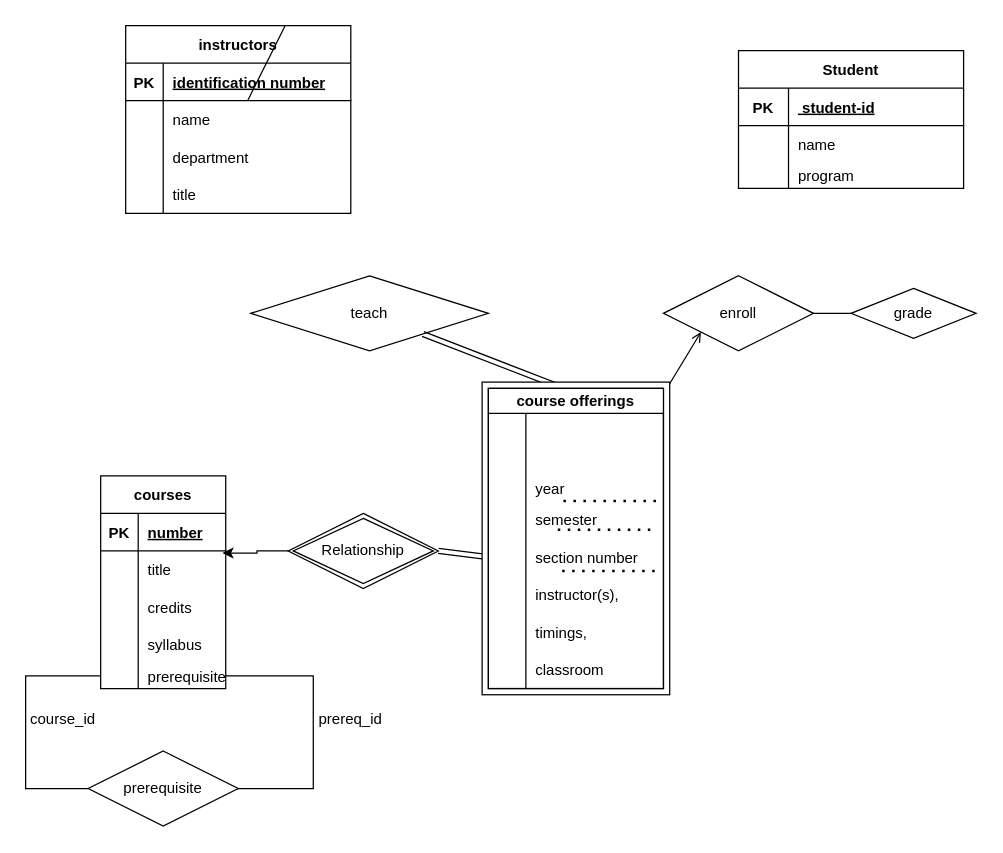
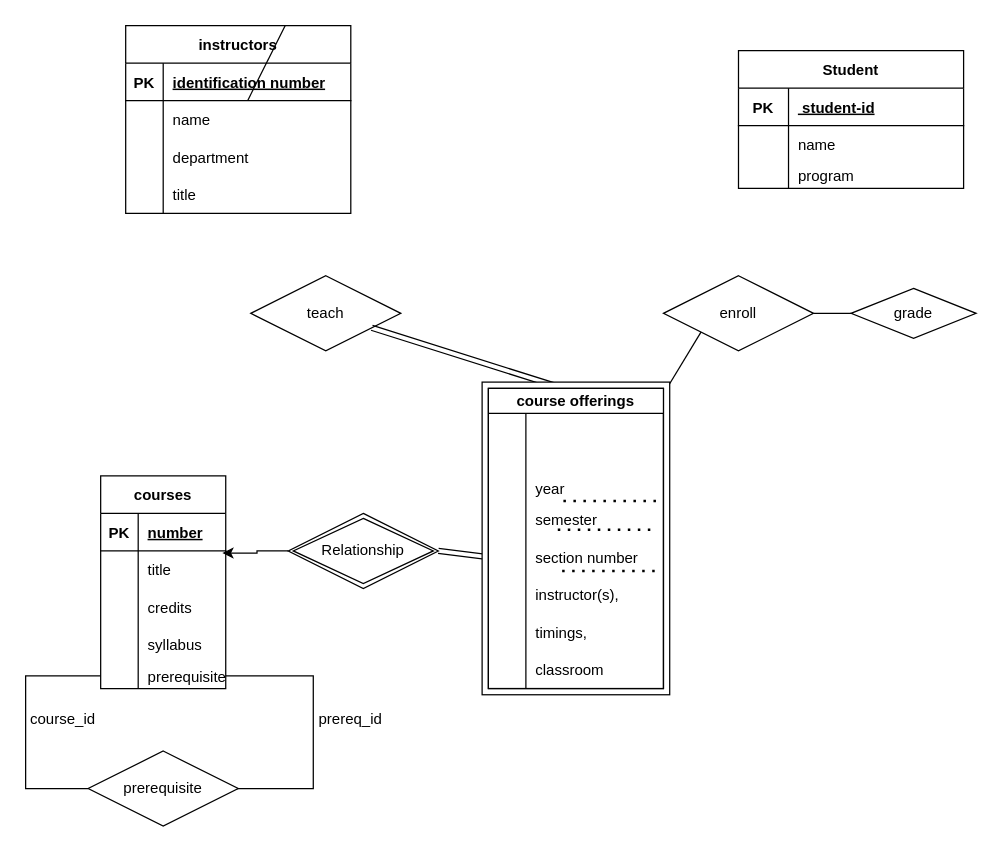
  <mxCell id="0" />
  <mxCell id="1" parent="0" />
  <mxCell id="2" value="Student" style="shape=table;startSize=30;container=1;collapsible=1;childLayout=tableLayout;fixedRows=1;rowLines=0;fontStyle=1;align=center;resizeLast=1;" parent="1" vertex="1"><mxGeometry x="590" y="40" width="180" height="110" as="geometry" /></mxCell>
  <mxCell id="3" value="" style="shape=tableRow;horizontal=0;startSize=0;swimlaneHead=0;swimlaneBody=0;fillColor=none;collapsible=0;dropTarget=0;points=[[0,0.5],[1,0.5]];portConstraint=eastwest;top=0;left=0;right=0;bottom=1;" parent="2" vertex="1"><mxGeometry y="30" width="180" height="30" as="geometry" /></mxCell>
  <mxCell id="4" value="PK" style="shape=partialRectangle;connectable=0;fillColor=none;top=0;left=0;bottom=0;right=0;fontStyle=1;overflow=hidden;" parent="3" vertex="1"><mxGeometry width="40" height="30" as="geometry"><mxRectangle width="40" height="30" as="alternateBounds" /></mxGeometry></mxCell>
  <mxCell id="5" value=" student-id" style="shape=partialRectangle;connectable=0;fillColor=none;top=0;left=0;bottom=0;right=0;align=left;spacingLeft=6;fontStyle=5;overflow=hidden;" parent="3" vertex="1"><mxGeometry x="40" width="140" height="30" as="geometry"><mxRectangle width="140" height="30" as="alternateBounds" /></mxGeometry></mxCell>
  <mxCell id="6" value="" style="shape=tableRow;horizontal=0;startSize=0;swimlaneHead=0;swimlaneBody=0;fillColor=none;collapsible=0;dropTarget=0;points=[[0,0.5],[1,0.5]];portConstraint=eastwest;top=0;left=0;right=0;bottom=0;" parent="2" vertex="1"><mxGeometry y="60" width="180" height="30" as="geometry" /></mxCell>
  <mxCell id="7" value="" style="shape=partialRectangle;connectable=0;fillColor=none;top=0;left=0;bottom=0;right=0;editable=1;overflow=hidden;" parent="6" vertex="1"><mxGeometry width="40" height="30" as="geometry"><mxRectangle width="40" height="30" as="alternateBounds" /></mxGeometry></mxCell>
  <mxCell id="8" value="name" style="shape=partialRectangle;connectable=0;fillColor=none;top=0;left=0;bottom=0;right=0;align=left;spacingLeft=6;overflow=hidden;" parent="6" vertex="1"><mxGeometry x="40" width="140" height="30" as="geometry"><mxRectangle width="140" height="30" as="alternateBounds" /></mxGeometry></mxCell>
  <mxCell id="9" value="" style="shape=tableRow;horizontal=0;startSize=0;swimlaneHead=0;swimlaneBody=0;fillColor=none;collapsible=0;dropTarget=0;points=[[0,0.5],[1,0.5]];portConstraint=eastwest;top=0;left=0;right=0;bottom=0;" parent="2" vertex="1"><mxGeometry y="90" width="180" height="20" as="geometry" /></mxCell>
  <mxCell id="10" value="" style="shape=partialRectangle;connectable=0;fillColor=none;top=0;left=0;bottom=0;right=0;editable=1;overflow=hidden;" parent="9" vertex="1"><mxGeometry width="40" height="20" as="geometry"><mxRectangle width="40" height="20" as="alternateBounds" /></mxGeometry></mxCell>
  <mxCell id="11" value="program" style="shape=partialRectangle;connectable=0;fillColor=none;top=0;left=0;bottom=0;right=0;align=left;spacingLeft=6;overflow=hidden;" parent="9" vertex="1"><mxGeometry x="40" width="140" height="20" as="geometry"><mxRectangle width="140" height="20" as="alternateBounds" /></mxGeometry></mxCell>
  <mxCell id="12" value="instructors" style="shape=table;startSize=30;container=1;collapsible=1;childLayout=tableLayout;fixedRows=1;rowLines=0;fontStyle=1;align=center;resizeLast=1;" parent="1" vertex="1"><mxGeometry x="100" y="20" width="180" height="150" as="geometry" /></mxCell>
  <mxCell id="13" value="" style="shape=tableRow;horizontal=0;startSize=0;swimlaneHead=0;swimlaneBody=0;fillColor=none;collapsible=0;dropTarget=0;points=[[0,0.5],[1,0.5]];portConstraint=eastwest;top=0;left=0;right=0;bottom=1;" parent="12" vertex="1"><mxGeometry y="30" width="180" height="30" as="geometry" /></mxCell>
  <mxCell id="14" value="PK" style="shape=partialRectangle;connectable=0;fillColor=none;top=0;left=0;bottom=0;right=0;fontStyle=1;overflow=hidden;" parent="13" vertex="1"><mxGeometry width="30" height="30" as="geometry"><mxRectangle width="30" height="30" as="alternateBounds" /></mxGeometry></mxCell>
  <mxCell id="15" value=" identification number" style="shape=partialRectangle;connectable=0;fillColor=none;top=0;left=0;bottom=0;right=0;align=left;spacingLeft=6;fontStyle=5;overflow=hidden;" parent="13" vertex="1"><mxGeometry x="30" width="150" height="30" as="geometry"><mxRectangle width="150" height="30" as="alternateBounds" /></mxGeometry></mxCell>
  <mxCell id="16" value="" style="shape=tableRow;horizontal=0;startSize=0;swimlaneHead=0;swimlaneBody=0;fillColor=none;collapsible=0;dropTarget=0;points=[[0,0.5],[1,0.5]];portConstraint=eastwest;top=0;left=0;right=0;bottom=0;" parent="12" vertex="1"><mxGeometry y="60" width="180" height="30" as="geometry" /></mxCell>
  <mxCell id="17" value="" style="shape=partialRectangle;connectable=0;fillColor=none;top=0;left=0;bottom=0;right=0;editable=1;overflow=hidden;" parent="16" vertex="1"><mxGeometry width="30" height="30" as="geometry"><mxRectangle width="30" height="30" as="alternateBounds" /></mxGeometry></mxCell>
  <mxCell id="18" value="name" style="shape=partialRectangle;connectable=0;fillColor=none;top=0;left=0;bottom=0;right=0;align=left;spacingLeft=6;overflow=hidden;" parent="16" vertex="1"><mxGeometry x="30" width="150" height="30" as="geometry"><mxRectangle width="150" height="30" as="alternateBounds" /></mxGeometry></mxCell>
  <mxCell id="19" value="" style="shape=tableRow;horizontal=0;startSize=0;swimlaneHead=0;swimlaneBody=0;fillColor=none;collapsible=0;dropTarget=0;points=[[0,0.5],[1,0.5]];portConstraint=eastwest;top=0;left=0;right=0;bottom=0;" parent="12" vertex="1"><mxGeometry y="90" width="180" height="30" as="geometry" /></mxCell>
  <mxCell id="20" value="" style="shape=partialRectangle;connectable=0;fillColor=none;top=0;left=0;bottom=0;right=0;editable=1;overflow=hidden;" parent="19" vertex="1"><mxGeometry width="30" height="30" as="geometry"><mxRectangle width="30" height="30" as="alternateBounds" /></mxGeometry></mxCell>
  <mxCell id="21" value="department" style="shape=partialRectangle;connectable=0;fillColor=none;top=0;left=0;bottom=0;right=0;align=left;spacingLeft=6;overflow=hidden;" parent="19" vertex="1"><mxGeometry x="30" width="150" height="30" as="geometry"><mxRectangle width="150" height="30" as="alternateBounds" /></mxGeometry></mxCell>
  <mxCell id="22" value="" style="shape=tableRow;horizontal=0;startSize=0;swimlaneHead=0;swimlaneBody=0;fillColor=none;collapsible=0;dropTarget=0;points=[[0,0.5],[1,0.5]];portConstraint=eastwest;top=0;left=0;right=0;bottom=0;" parent="12" vertex="1"><mxGeometry y="120" width="180" height="30" as="geometry" /></mxCell>
  <mxCell id="23" value="" style="shape=partialRectangle;connectable=0;fillColor=none;top=0;left=0;bottom=0;right=0;editable=1;overflow=hidden;" parent="22" vertex="1"><mxGeometry width="30" height="30" as="geometry"><mxRectangle width="30" height="30" as="alternateBounds" /></mxGeometry></mxCell>
  <mxCell id="24" value="title" style="shape=partialRectangle;connectable=0;fillColor=none;top=0;left=0;bottom=0;right=0;align=left;spacingLeft=6;overflow=hidden;" parent="22" vertex="1"><mxGeometry x="30" width="150" height="30" as="geometry"><mxRectangle width="150" height="30" as="alternateBounds" /></mxGeometry></mxCell>
  <mxCell id="25" value="courses" style="shape=table;startSize=30;container=1;collapsible=1;childLayout=tableLayout;fixedRows=1;rowLines=0;fontStyle=1;align=center;resizeLast=1;" parent="1" vertex="1"><mxGeometry x="80" y="380" width="100" height="170" as="geometry" /></mxCell>
  <mxCell id="26" value="" style="shape=tableRow;horizontal=0;startSize=0;swimlaneHead=0;swimlaneBody=0;fillColor=none;collapsible=0;dropTarget=0;points=[[0,0.5],[1,0.5]];portConstraint=eastwest;top=0;left=0;right=0;bottom=1;" parent="25" vertex="1"><mxGeometry y="30" width="100" height="30" as="geometry" /></mxCell>
  <mxCell id="27" value="PK" style="shape=partialRectangle;connectable=0;fillColor=none;top=0;left=0;bottom=0;right=0;fontStyle=1;overflow=hidden;" parent="26" vertex="1"><mxGeometry width="30" height="30" as="geometry"><mxRectangle width="30" height="30" as="alternateBounds" /></mxGeometry></mxCell>
  <mxCell id="28" value="number" style="shape=partialRectangle;connectable=0;fillColor=none;top=0;left=0;bottom=0;right=0;align=left;spacingLeft=6;fontStyle=5;overflow=hidden;" parent="26" vertex="1"><mxGeometry x="30" width="70" height="30" as="geometry"><mxRectangle width="70" height="30" as="alternateBounds" /></mxGeometry></mxCell>
  <mxCell id="29" value="" style="shape=tableRow;horizontal=0;startSize=0;swimlaneHead=0;swimlaneBody=0;fillColor=none;collapsible=0;dropTarget=0;points=[[0,0.5],[1,0.5]];portConstraint=eastwest;top=0;left=0;right=0;bottom=0;" parent="25" vertex="1"><mxGeometry y="60" width="100" height="30" as="geometry" /></mxCell>
  <mxCell id="30" value="" style="shape=partialRectangle;connectable=0;fillColor=none;top=0;left=0;bottom=0;right=0;editable=1;overflow=hidden;" parent="29" vertex="1"><mxGeometry width="30" height="30" as="geometry"><mxRectangle width="30" height="30" as="alternateBounds" /></mxGeometry></mxCell>
  <mxCell id="31" value="title" style="shape=partialRectangle;connectable=0;fillColor=none;top=0;left=0;bottom=0;right=0;align=left;spacingLeft=6;overflow=hidden;" parent="29" vertex="1"><mxGeometry x="30" width="70" height="30" as="geometry"><mxRectangle width="70" height="30" as="alternateBounds" /></mxGeometry></mxCell>
  <mxCell id="32" value="" style="shape=tableRow;horizontal=0;startSize=0;swimlaneHead=0;swimlaneBody=0;fillColor=none;collapsible=0;dropTarget=0;points=[[0,0.5],[1,0.5]];portConstraint=eastwest;top=0;left=0;right=0;bottom=0;" parent="25" vertex="1"><mxGeometry y="90" width="100" height="30" as="geometry" /></mxCell>
  <mxCell id="33" value="" style="shape=partialRectangle;connectable=0;fillColor=none;top=0;left=0;bottom=0;right=0;editable=1;overflow=hidden;" parent="32" vertex="1"><mxGeometry width="30" height="30" as="geometry"><mxRectangle width="30" height="30" as="alternateBounds" /></mxGeometry></mxCell>
  <mxCell id="34" value="credits" style="shape=partialRectangle;connectable=0;fillColor=none;top=0;left=0;bottom=0;right=0;align=left;spacingLeft=6;overflow=hidden;" parent="32" vertex="1"><mxGeometry x="30" width="70" height="30" as="geometry"><mxRectangle width="70" height="30" as="alternateBounds" /></mxGeometry></mxCell>
  <mxCell id="35" value="" style="shape=tableRow;horizontal=0;startSize=0;swimlaneHead=0;swimlaneBody=0;fillColor=none;collapsible=0;dropTarget=0;points=[[0,0.5],[1,0.5]];portConstraint=eastwest;top=0;left=0;right=0;bottom=0;" parent="25" vertex="1"><mxGeometry y="120" width="100" height="30" as="geometry" /></mxCell>
  <mxCell id="36" value="" style="shape=partialRectangle;connectable=0;fillColor=none;top=0;left=0;bottom=0;right=0;editable=1;overflow=hidden;" parent="35" vertex="1"><mxGeometry width="30" height="30" as="geometry"><mxRectangle width="30" height="30" as="alternateBounds" /></mxGeometry></mxCell>
  <mxCell id="37" value="syllabus" style="shape=partialRectangle;connectable=0;fillColor=none;top=0;left=0;bottom=0;right=0;align=left;spacingLeft=6;overflow=hidden;" parent="35" vertex="1"><mxGeometry x="30" width="70" height="30" as="geometry"><mxRectangle width="70" height="30" as="alternateBounds" /></mxGeometry></mxCell>
  <mxCell id="38" value="" style="shape=tableRow;horizontal=0;startSize=0;swimlaneHead=0;swimlaneBody=0;fillColor=none;collapsible=0;dropTarget=0;points=[[0,0.5],[1,0.5]];portConstraint=eastwest;top=0;left=0;right=0;bottom=0;" parent="25" vertex="1"><mxGeometry y="150" width="100" height="20" as="geometry" /></mxCell>
  <mxCell id="39" value="" style="shape=partialRectangle;connectable=0;fillColor=none;top=0;left=0;bottom=0;right=0;editable=1;overflow=hidden;" parent="38" vertex="1"><mxGeometry width="30" height="20" as="geometry"><mxRectangle width="30" height="20" as="alternateBounds" /></mxGeometry></mxCell>
  <mxCell id="40" value="prerequisites" style="shape=partialRectangle;connectable=0;fillColor=none;top=0;left=0;bottom=0;right=0;align=left;spacingLeft=6;overflow=hidden;" parent="38" vertex="1"><mxGeometry x="30" width="70" height="20" as="geometry"><mxRectangle width="70" height="20" as="alternateBounds" /></mxGeometry></mxCell>
  <mxCell id="41" value="enroll" style="shape=rhombus;perimeter=rhombusPerimeter;whiteSpace=wrap;html=1;align=center;" parent="1" vertex="1"><mxGeometry x="530" y="220" width="120" height="60" as="geometry" /></mxCell>
- <mxCell id="42" value="" style="endArrow=open;html=1;rounded=0;entryX=0;entryY=1;entryDx=0;entryDy=0;" parent="1" source="60" target="41" edge="1"><mxGeometry relative="1" as="geometry"><mxPoint x="410" y="199.5" as="sourcePoint" /><mxPoint x="570" y="199.5" as="targetPoint" /></mxGeometry></mxCell>
+ <mxCell id="42" value="" style="endArrow=none;html=1;rounded=0;entryX=0;entryY=1;entryDx=0;entryDy=0;" parent="1" source="60" target="41" edge="1"><mxGeometry relative="1" as="geometry"><mxPoint x="410" y="199.5" as="sourcePoint" /><mxPoint x="570" y="199.5" as="targetPoint" /></mxGeometry></mxCell>
  <mxCell id="43" value="" style="endArrow=none;html=1;rounded=0;" parent="1" target="44" edge="1"><mxGeometry relative="1" as="geometry"><mxPoint x="650" y="250" as="sourcePoint" /><mxPoint x="730" y="250" as="targetPoint" /></mxGeometry></mxCell>
  <mxCell id="44" value="grade" style="rhombus;whiteSpace=wrap;html=1;align=center;" parent="1" vertex="1"><mxGeometry x="680" y="230" width="100" height="40" as="geometry" /></mxCell>
- <mxCell id="45" value="teach" style="shape=rhombus;perimeter=rhombusPerimeter;whiteSpace=wrap;html=1;align=center;" parent="1" vertex="1"><mxGeometry x="200" y="220" width="190" height="60" as="geometry" /></mxCell>
+ <mxCell id="45" value="teach" style="shape=rhombus;perimeter=rhombusPerimeter;whiteSpace=wrap;html=1;align=center;" parent="1" vertex="1"><mxGeometry x="200" y="220" width="120" height="60" as="geometry" /></mxCell>
  <mxCell id="46" value="" style="endArrow=none;html=1;rounded=0;" parent="1" source="12" target="15" edge="1"><mxGeometry relative="1" as="geometry"><mxPoint x="190" y="190" as="sourcePoint" /><mxPoint x="350" y="190" as="targetPoint" /></mxGeometry></mxCell>
  <mxCell id="47" style="edgeStyle=orthogonalEdgeStyle;rounded=0;orthogonalLoop=1;jettySize=auto;html=1;exitX=0;exitY=0.5;exitDx=0;exitDy=0;entryX=0.973;entryY=0.056;entryDx=0;entryDy=0;entryPerimeter=0;" parent="1" source="48" target="29" edge="1"><mxGeometry relative="1" as="geometry" /></mxCell>
  <mxCell id="48" value="Relationship" style="shape=rhombus;double=1;perimeter=rhombusPerimeter;whiteSpace=wrap;html=1;align=center;" parent="1" vertex="1"><mxGeometry x="230" y="410" width="120" height="60" as="geometry" /></mxCell>
  <mxCell id="49" value="" style="shape=link;html=1;rounded=0;entryX=0;entryY=0.5;entryDx=0;entryDy=0;" parent="1" target="70" edge="1"><mxGeometry relative="1" as="geometry"><mxPoint x="350" y="440" as="sourcePoint" /><mxPoint x="500" y="340" as="targetPoint" /></mxGeometry></mxCell>
  <mxCell id="50" value="" style="shape=link;html=1;rounded=0;" parent="1" source="45" edge="1"><mxGeometry relative="1" as="geometry"><mxPoint x="340" y="340" as="sourcePoint" /><mxPoint x="450" y="310" as="targetPoint" /></mxGeometry></mxCell>
  <mxCell id="51" value="" style="endArrow=none;html=1;rounded=0;exitX=1;exitY=0.5;exitDx=0;exitDy=0;" parent="1" source="38" edge="1"><mxGeometry relative="1" as="geometry"><mxPoint x="340" y="340" as="sourcePoint" /><mxPoint x="180" y="630" as="targetPoint" /><Array as="points"><mxPoint x="250" y="540" /><mxPoint x="250" y="630" /></Array></mxGeometry></mxCell>
  <mxCell id="52" value="prerequisite" style="shape=rhombus;perimeter=rhombusPerimeter;whiteSpace=wrap;html=1;align=center;" parent="1" vertex="1"><mxGeometry x="70" y="600" width="120" height="60" as="geometry" /></mxCell>
  <mxCell id="53" value="" style="endArrow=none;html=1;rounded=0;exitX=0;exitY=0.5;exitDx=0;exitDy=0;" parent="1" source="38" edge="1"><mxGeometry relative="1" as="geometry"><mxPoint x="190" y="525" as="sourcePoint" /><mxPoint x="70" y="630" as="targetPoint" /><Array as="points"><mxPoint x="20" y="540" /><mxPoint x="20" y="630" /></Array></mxGeometry></mxCell>
  <mxCell id="54" value="" style="endArrow=none;html=1;rounded=0;dashed=1;dashPattern=1 2;" parent="1" edge="1"><mxGeometry relative="1" as="geometry"><mxPoint x="440" y="370" as="sourcePoint" /><mxPoint x="530" y="370" as="targetPoint" /></mxGeometry></mxCell>
  <mxCell id="55" value="" style="endArrow=none;html=1;rounded=0;dashed=1;dashPattern=1 2;" parent="1" edge="1"><mxGeometry relative="1" as="geometry"><mxPoint x="440" y="400" as="sourcePoint" /><mxPoint x="530" y="400" as="targetPoint" /></mxGeometry></mxCell>
  <mxCell id="56" value="" style="endArrow=none;html=1;rounded=0;dashed=1;dashPattern=1 2;" parent="1" edge="1"><mxGeometry relative="1" as="geometry"><mxPoint x="440" y="420" as="sourcePoint" /><mxPoint x="530" y="420" as="targetPoint" /></mxGeometry></mxCell>
  <mxCell id="57" value="prereq_id" style="text;html=1;strokeColor=none;fillColor=none;align=center;verticalAlign=middle;whiteSpace=wrap;rounded=0;dashed=1;" parent="1" vertex="1"><mxGeometry x="250" y="560" width="60" height="30" as="geometry" /></mxCell>
  <mxCell id="58" value="course_id" style="text;html=1;strokeColor=none;fillColor=none;align=center;verticalAlign=middle;whiteSpace=wrap;rounded=0;dashed=1;" parent="1" vertex="1"><mxGeometry x="20" y="560" width="60" height="30" as="geometry" /></mxCell>
  <mxCell id="59" value="" style="shape=ext;margin=3;double=1;whiteSpace=wrap;html=1;align=center;" parent="1" vertex="1"><mxGeometry x="385" y="305" width="150" height="250" as="geometry" /></mxCell>
  <mxCell id="60" value="course offerings" style="shape=table;startSize=20;container=1;collapsible=1;childLayout=tableLayout;fixedRows=1;rowLines=0;fontStyle=1;align=center;resizeLast=1;" parent="1" vertex="1"><mxGeometry x="390" y="310" width="140" height="240" as="geometry" /></mxCell>
  <mxCell id="61" value="" style="shape=tableRow;horizontal=0;startSize=0;swimlaneHead=0;swimlaneBody=0;fillColor=none;collapsible=0;dropTarget=0;points=[[0,0.5],[1,0.5]];portConstraint=eastwest;top=0;left=0;right=0;bottom=1;strokeColor=none;" parent="60" vertex="1"><mxGeometry y="20" width="140" height="50" as="geometry" /></mxCell>
  <mxCell id="62" value="" style="shape=partialRectangle;connectable=0;fillColor=none;top=0;left=0;bottom=0;right=0;fontStyle=1;overflow=hidden;strokeColor=none;" parent="61" vertex="1"><mxGeometry width="30" height="50" as="geometry"><mxRectangle width="30" height="50" as="alternateBounds" /></mxGeometry></mxCell>
  <mxCell id="63" value="" style="shape=partialRectangle;connectable=0;fillColor=none;top=0;left=0;bottom=0;right=0;align=left;spacingLeft=6;fontStyle=0;overflow=hidden;strokeColor=none;" parent="61" vertex="1"><mxGeometry x="30" width="110" height="50" as="geometry"><mxRectangle width="110" height="50" as="alternateBounds" /></mxGeometry></mxCell>
  <mxCell id="64" value="" style="shape=tableRow;horizontal=0;startSize=0;swimlaneHead=0;swimlaneBody=0;fillColor=none;collapsible=0;dropTarget=0;points=[[0,0.5],[1,0.5]];portConstraint=eastwest;top=0;left=0;right=0;bottom=0;" parent="60" vertex="1"><mxGeometry y="70" width="140" height="20" as="geometry" /></mxCell>
  <mxCell id="65" value="" style="shape=partialRectangle;connectable=0;fillColor=none;top=0;left=0;bottom=0;right=0;editable=1;overflow=hidden;" parent="64" vertex="1"><mxGeometry width="30" height="20" as="geometry"><mxRectangle width="30" height="20" as="alternateBounds" /></mxGeometry></mxCell>
  <mxCell id="66" value="year" style="shape=partialRectangle;connectable=0;fillColor=none;top=0;left=0;bottom=0;right=0;align=left;spacingLeft=6;overflow=hidden;" parent="64" vertex="1"><mxGeometry x="30" width="110" height="20" as="geometry"><mxRectangle width="110" height="20" as="alternateBounds" /></mxGeometry></mxCell>
  <mxCell id="67" value="" style="shape=tableRow;horizontal=0;startSize=0;swimlaneHead=0;swimlaneBody=0;fillColor=none;collapsible=0;dropTarget=0;points=[[0,0.5],[1,0.5]];portConstraint=eastwest;top=0;left=0;right=0;bottom=0;" parent="60" vertex="1"><mxGeometry y="90" width="140" height="30" as="geometry" /></mxCell>
  <mxCell id="68" value="" style="shape=partialRectangle;connectable=0;fillColor=none;top=0;left=0;bottom=0;right=0;editable=1;overflow=hidden;" parent="67" vertex="1"><mxGeometry width="30" height="30" as="geometry"><mxRectangle width="30" height="30" as="alternateBounds" /></mxGeometry></mxCell>
  <mxCell id="69" value="semester" style="shape=partialRectangle;connectable=0;fillColor=none;top=0;left=0;bottom=0;right=0;align=left;spacingLeft=6;overflow=hidden;" parent="67" vertex="1"><mxGeometry x="30" width="110" height="30" as="geometry"><mxRectangle width="110" height="30" as="alternateBounds" /></mxGeometry></mxCell>
  <mxCell id="70" value="" style="shape=tableRow;horizontal=0;startSize=0;swimlaneHead=0;swimlaneBody=0;fillColor=none;collapsible=0;dropTarget=0;points=[[0,0.5],[1,0.5]];portConstraint=eastwest;top=0;left=0;right=0;bottom=0;" parent="60" vertex="1"><mxGeometry y="120" width="140" height="30" as="geometry" /></mxCell>
  <mxCell id="71" value="" style="shape=partialRectangle;connectable=0;fillColor=none;top=0;left=0;bottom=0;right=0;editable=1;overflow=hidden;" parent="70" vertex="1"><mxGeometry width="30" height="30" as="geometry"><mxRectangle width="30" height="30" as="alternateBounds" /></mxGeometry></mxCell>
  <mxCell id="72" value="section number" style="shape=partialRectangle;connectable=0;fillColor=none;top=0;left=0;bottom=0;right=0;align=left;spacingLeft=6;overflow=hidden;" parent="70" vertex="1"><mxGeometry x="30" width="110" height="30" as="geometry"><mxRectangle width="110" height="30" as="alternateBounds" /></mxGeometry></mxCell>
  <mxCell id="73" value="" style="shape=tableRow;horizontal=0;startSize=0;swimlaneHead=0;swimlaneBody=0;fillColor=none;collapsible=0;dropTarget=0;points=[[0,0.5],[1,0.5]];portConstraint=eastwest;top=0;left=0;right=0;bottom=0;" parent="60" vertex="1"><mxGeometry y="150" width="140" height="30" as="geometry" /></mxCell>
  <mxCell id="74" value="&#10;&#10;instructor(s),&#10;&#10;" style="shape=partialRectangle;connectable=0;fillColor=none;top=0;left=0;bottom=0;right=0;editable=1;overflow=hidden;" parent="73" vertex="1"><mxGeometry width="30" height="30" as="geometry"><mxRectangle width="30" height="30" as="alternateBounds" /></mxGeometry></mxCell>
  <mxCell id="75" value="instructor(s)," style="shape=partialRectangle;connectable=0;fillColor=none;top=0;left=0;bottom=0;right=0;align=left;spacingLeft=6;overflow=hidden;" parent="73" vertex="1"><mxGeometry x="30" width="110" height="30" as="geometry"><mxRectangle width="110" height="30" as="alternateBounds" /></mxGeometry></mxCell>
  <mxCell id="76" value="" style="shape=tableRow;horizontal=0;startSize=0;swimlaneHead=0;swimlaneBody=0;fillColor=none;collapsible=0;dropTarget=0;points=[[0,0.5],[1,0.5]];portConstraint=eastwest;top=0;left=0;right=0;bottom=0;" parent="60" vertex="1"><mxGeometry y="180" width="140" height="30" as="geometry" /></mxCell>
  <mxCell id="77" value="&#10;&#10;timings,&#10;&#10;" style="shape=partialRectangle;connectable=0;fillColor=none;top=0;left=0;bottom=0;right=0;editable=1;overflow=hidden;" parent="76" vertex="1"><mxGeometry width="30" height="30" as="geometry"><mxRectangle width="30" height="30" as="alternateBounds" /></mxGeometry></mxCell>
  <mxCell id="78" value="timings," style="shape=partialRectangle;connectable=0;fillColor=none;top=0;left=0;bottom=0;right=0;align=left;spacingLeft=6;overflow=hidden;" parent="76" vertex="1"><mxGeometry x="30" width="110" height="30" as="geometry"><mxRectangle width="110" height="30" as="alternateBounds" /></mxGeometry></mxCell>
  <mxCell id="79" value="" style="shape=tableRow;horizontal=0;startSize=0;swimlaneHead=0;swimlaneBody=0;fillColor=none;collapsible=0;dropTarget=0;points=[[0,0.5],[1,0.5]];portConstraint=eastwest;top=0;left=0;right=0;bottom=0;" parent="60" vertex="1"><mxGeometry y="210" width="140" height="30" as="geometry" /></mxCell>
  <mxCell id="80" value="&#10;&#10;classroom&#10;&#10;" style="shape=partialRectangle;connectable=0;fillColor=none;top=0;left=0;bottom=0;right=0;editable=1;overflow=hidden;" parent="79" vertex="1"><mxGeometry width="30" height="30" as="geometry"><mxRectangle width="30" height="30" as="alternateBounds" /></mxGeometry></mxCell>
  <mxCell id="81" value="classroom" style="shape=partialRectangle;connectable=0;fillColor=none;top=0;left=0;bottom=0;right=0;align=left;spacingLeft=6;overflow=hidden;" parent="79" vertex="1"><mxGeometry x="30" width="110" height="30" as="geometry"><mxRectangle width="110" height="30" as="alternateBounds" /></mxGeometry></mxCell>
  <mxCell id="82" value="" style="endArrow=none;dashed=1;html=1;dashPattern=1 3;strokeWidth=2;rounded=0;" parent="1" edge="1"><mxGeometry width="50" height="50" relative="1" as="geometry"><mxPoint x="450" y="400" as="sourcePoint" /><mxPoint x="525" y="400" as="targetPoint" /></mxGeometry></mxCell>
  <mxCell id="83" value="" style="endArrow=none;dashed=1;html=1;dashPattern=1 3;strokeWidth=2;rounded=0;" parent="1" edge="1"><mxGeometry width="50" height="50" relative="1" as="geometry"><mxPoint x="445.5" y="423" as="sourcePoint" /><mxPoint x="520.5" y="423" as="targetPoint" /></mxGeometry></mxCell>
  <mxCell id="84" value="" style="endArrow=none;dashed=1;html=1;dashPattern=1 3;strokeWidth=2;rounded=0;" edge="1" parent="1"><mxGeometry width="50" height="50" relative="1" as="geometry"><mxPoint x="449" y="456" as="sourcePoint" /><mxPoint x="524" y="456" as="targetPoint" /></mxGeometry></mxCell>
